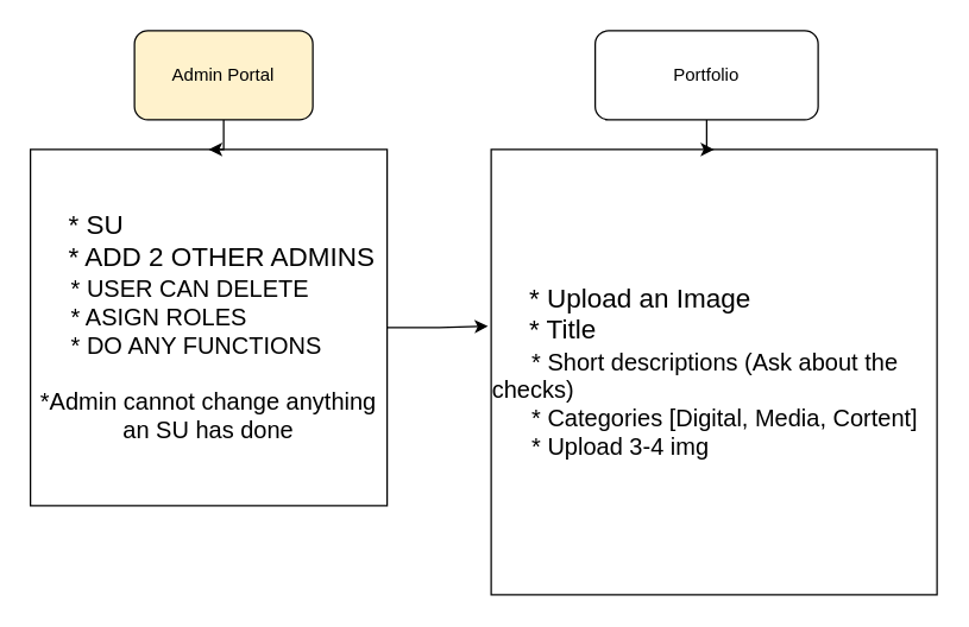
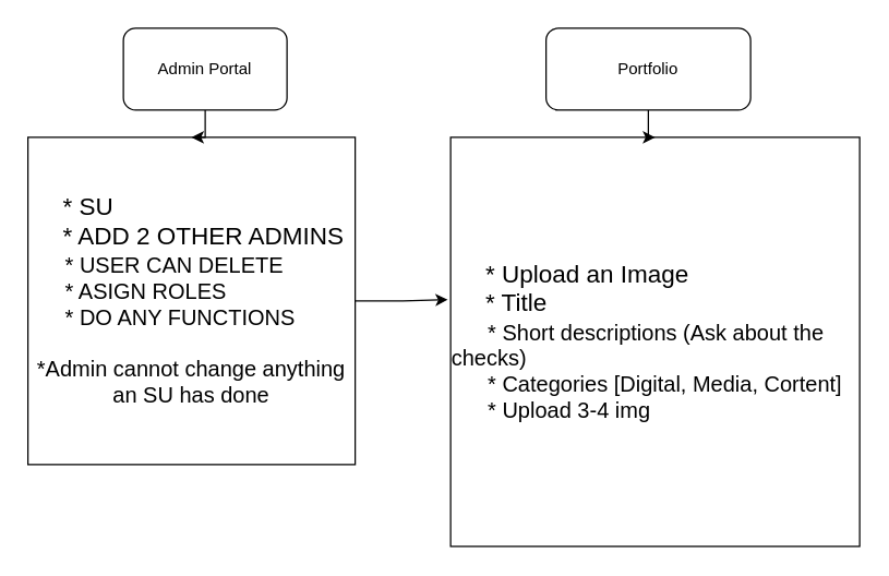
  <mxCell id="0" />
  <mxCell id="1" parent="0" />
  <mxCell id="2" value="&lt;div style=&quot;text-align: left;&quot;&gt;&lt;span style=&quot;font-size: 18px; background-color: initial;&quot;&gt;&amp;nbsp; &amp;nbsp; &amp;nbsp;* SU&lt;/span&gt;&lt;/div&gt;&lt;div style=&quot;text-align: left;&quot;&gt;&lt;font style=&quot;font-size: 18px;&quot;&gt;&amp;nbsp; &amp;nbsp; &amp;nbsp;* ADD 2 OTHER ADMINS&lt;/font&gt;&lt;/div&gt;&lt;div style=&quot;text-align: left;&quot;&gt;&lt;font size=&quot;3&quot;&gt;&amp;nbsp; &amp;nbsp; &amp;nbsp; * USER CAN DELETE&lt;/font&gt;&lt;/div&gt;&lt;div style=&quot;text-align: left;&quot;&gt;&lt;font size=&quot;3&quot;&gt;&amp;nbsp; &amp;nbsp; &amp;nbsp; * ASIGN ROLES&lt;/font&gt;&lt;/div&gt;&lt;div style=&quot;text-align: left;&quot;&gt;&lt;font size=&quot;3&quot;&gt;&amp;nbsp; &amp;nbsp; &amp;nbsp; * DO ANY FUNCTIONS&lt;/font&gt;&lt;/div&gt;&lt;div style=&quot;text-align: left;&quot;&gt;&lt;font size=&quot;3&quot;&gt;&lt;br&gt;&lt;/font&gt;&lt;/div&gt;&lt;div&gt;&lt;font size=&quot;3&quot;&gt;*Admin cannot change anything an SU has done&lt;/font&gt;&lt;/div&gt;" style="whiteSpace=wrap;html=1;aspect=fixed;" vertex="1" parent="1"><mxGeometry x="20" y="100" width="240" height="240" as="geometry" /></mxCell>
  <mxCell id="3" style="edgeStyle=orthogonalEdgeStyle;rounded=0;orthogonalLoop=1;jettySize=auto;html=1;" edge="1" parent="1" source="4" target="2"><mxGeometry relative="1" as="geometry" /></mxCell>
- <mxCell id="4" value="Admin Portal" style="rounded=1;whiteSpace=wrap;html=1;fillColor=#fff2cc;" vertex="1" parent="1"><mxGeometry x="90" y="20" width="120" height="60" as="geometry" /></mxCell>
+ <mxCell id="4" value="Admin Portal" style="rounded=1;whiteSpace=wrap;html=1;" vertex="1" parent="1"><mxGeometry x="90" y="20" width="120" height="60" as="geometry" /></mxCell>
  <mxCell id="5" value="&lt;div style=&quot;text-align: left;&quot;&gt;&lt;span style=&quot;font-size: 18px; background-color: initial;&quot;&gt;&amp;nbsp; &amp;nbsp; &amp;nbsp;* Upload an Image&lt;/span&gt;&lt;/div&gt;&lt;div style=&quot;text-align: left;&quot;&gt;&lt;font style=&quot;font-size: 18px;&quot;&gt;&amp;nbsp; &amp;nbsp; &amp;nbsp;* Title&lt;/font&gt;&lt;/div&gt;&lt;div style=&quot;text-align: left;&quot;&gt;&lt;font size=&quot;3&quot;&gt;&amp;nbsp; &amp;nbsp; &amp;nbsp; * Short descriptions (Ask about the checks)&lt;/font&gt;&lt;/div&gt;&lt;div style=&quot;text-align: left;&quot;&gt;&lt;font size=&quot;3&quot;&gt;&amp;nbsp; &amp;nbsp; &amp;nbsp; * Categories [Digital, Media, Cortent]&lt;/font&gt;&lt;/div&gt;&lt;div style=&quot;text-align: left;&quot;&gt;&lt;font size=&quot;3&quot;&gt;&amp;nbsp; &amp;nbsp; &amp;nbsp; * Upload 3-4 img&lt;/font&gt;&lt;/div&gt;" style="whiteSpace=wrap;html=1;aspect=fixed;" vertex="1" parent="1"><mxGeometry x="330" y="100" width="300" height="300" as="geometry" /></mxCell>
  <mxCell id="6" style="edgeStyle=orthogonalEdgeStyle;rounded=0;orthogonalLoop=1;jettySize=auto;html=1;" edge="1" parent="1" source="7" target="5"><mxGeometry relative="1" as="geometry" /></mxCell>
  <mxCell id="7" value="Portfolio" style="rounded=1;whiteSpace=wrap;html=1;" vertex="1" parent="1"><mxGeometry x="400" y="20" width="150" height="60" as="geometry" /></mxCell>
  <mxCell id="8" style="edgeStyle=orthogonalEdgeStyle;rounded=0;orthogonalLoop=1;jettySize=auto;html=1;entryX=-0.007;entryY=0.397;entryDx=0;entryDy=0;entryPerimeter=0;" edge="1" parent="1" source="2" target="5"><mxGeometry relative="1" as="geometry" /></mxCell>
